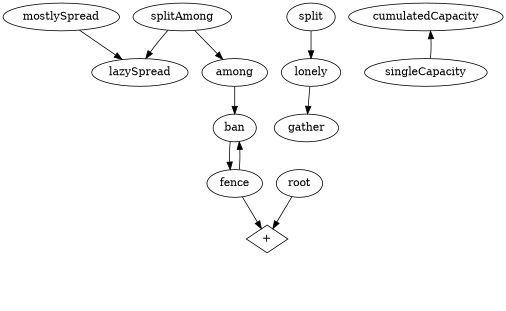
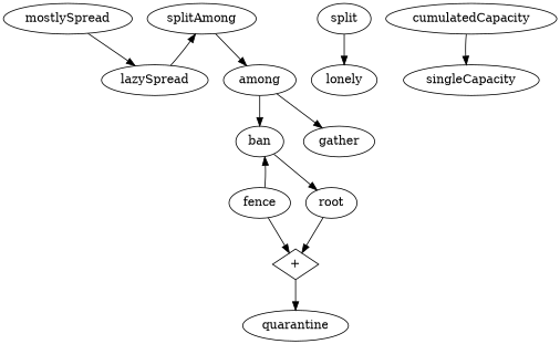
  digraph {
    fontname="DejaVu Serif"
    node [fontname="DejaVu Serif"]
    edge [fontname="DejaVu Serif"]
    splitAmong
    lazySpread
    among
    ban
    gather
    mostlySpread
    split
    lonely
    fence
    n10 [label="+" shape=diamond]
+   quarantine
    cumulatedCapacity
    singleCapacity
    root
-   splitAmong -> lazySpread
+   lazySpread -> splitAmong
    splitAmong -> among
    among -> ban
-   lonely -> gather
-   ban -> fence
+   among -> gather
+   ban -> root
    mostlySpread -> lazySpread
    split -> lonely
    fence -> ban
    fence -> n10
-   singleCapacity -> cumulatedCapacity
+   n10 -> quarantine
+   cumulatedCapacity -> singleCapacity
    root -> n10
  }
